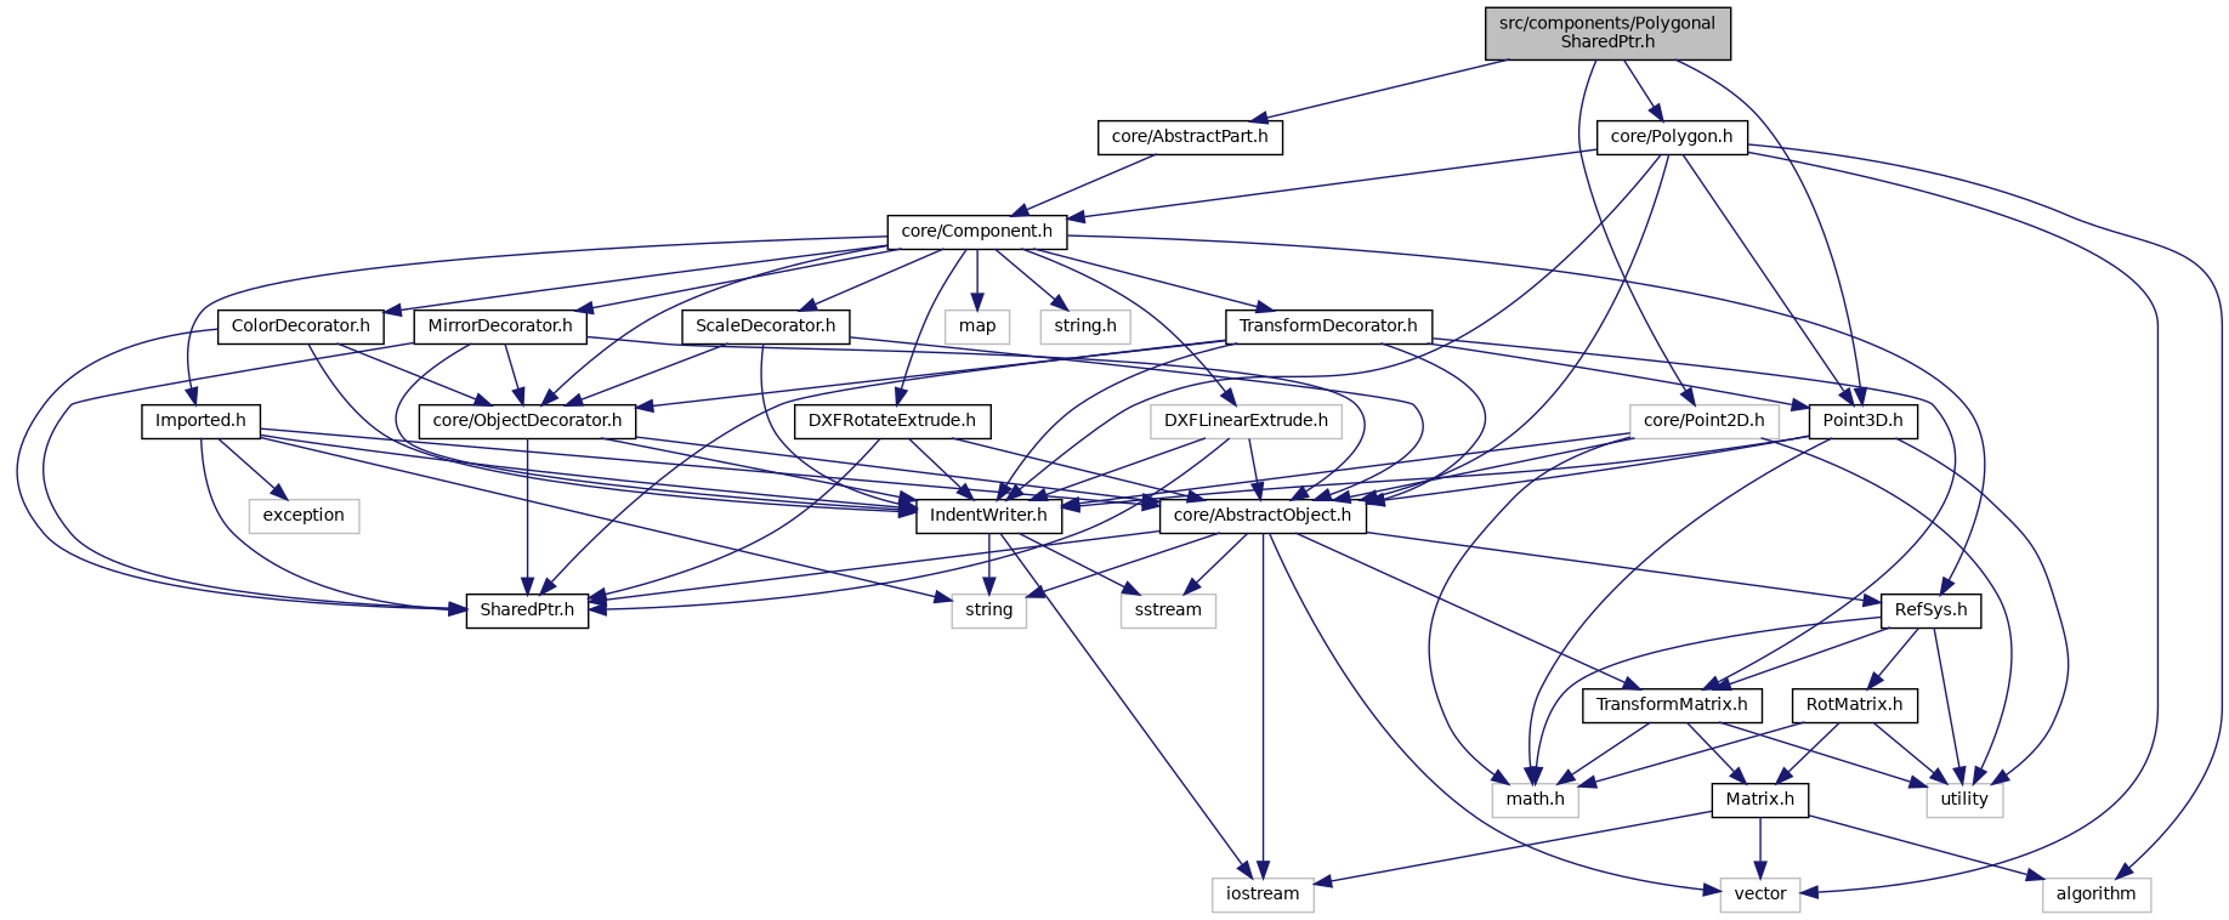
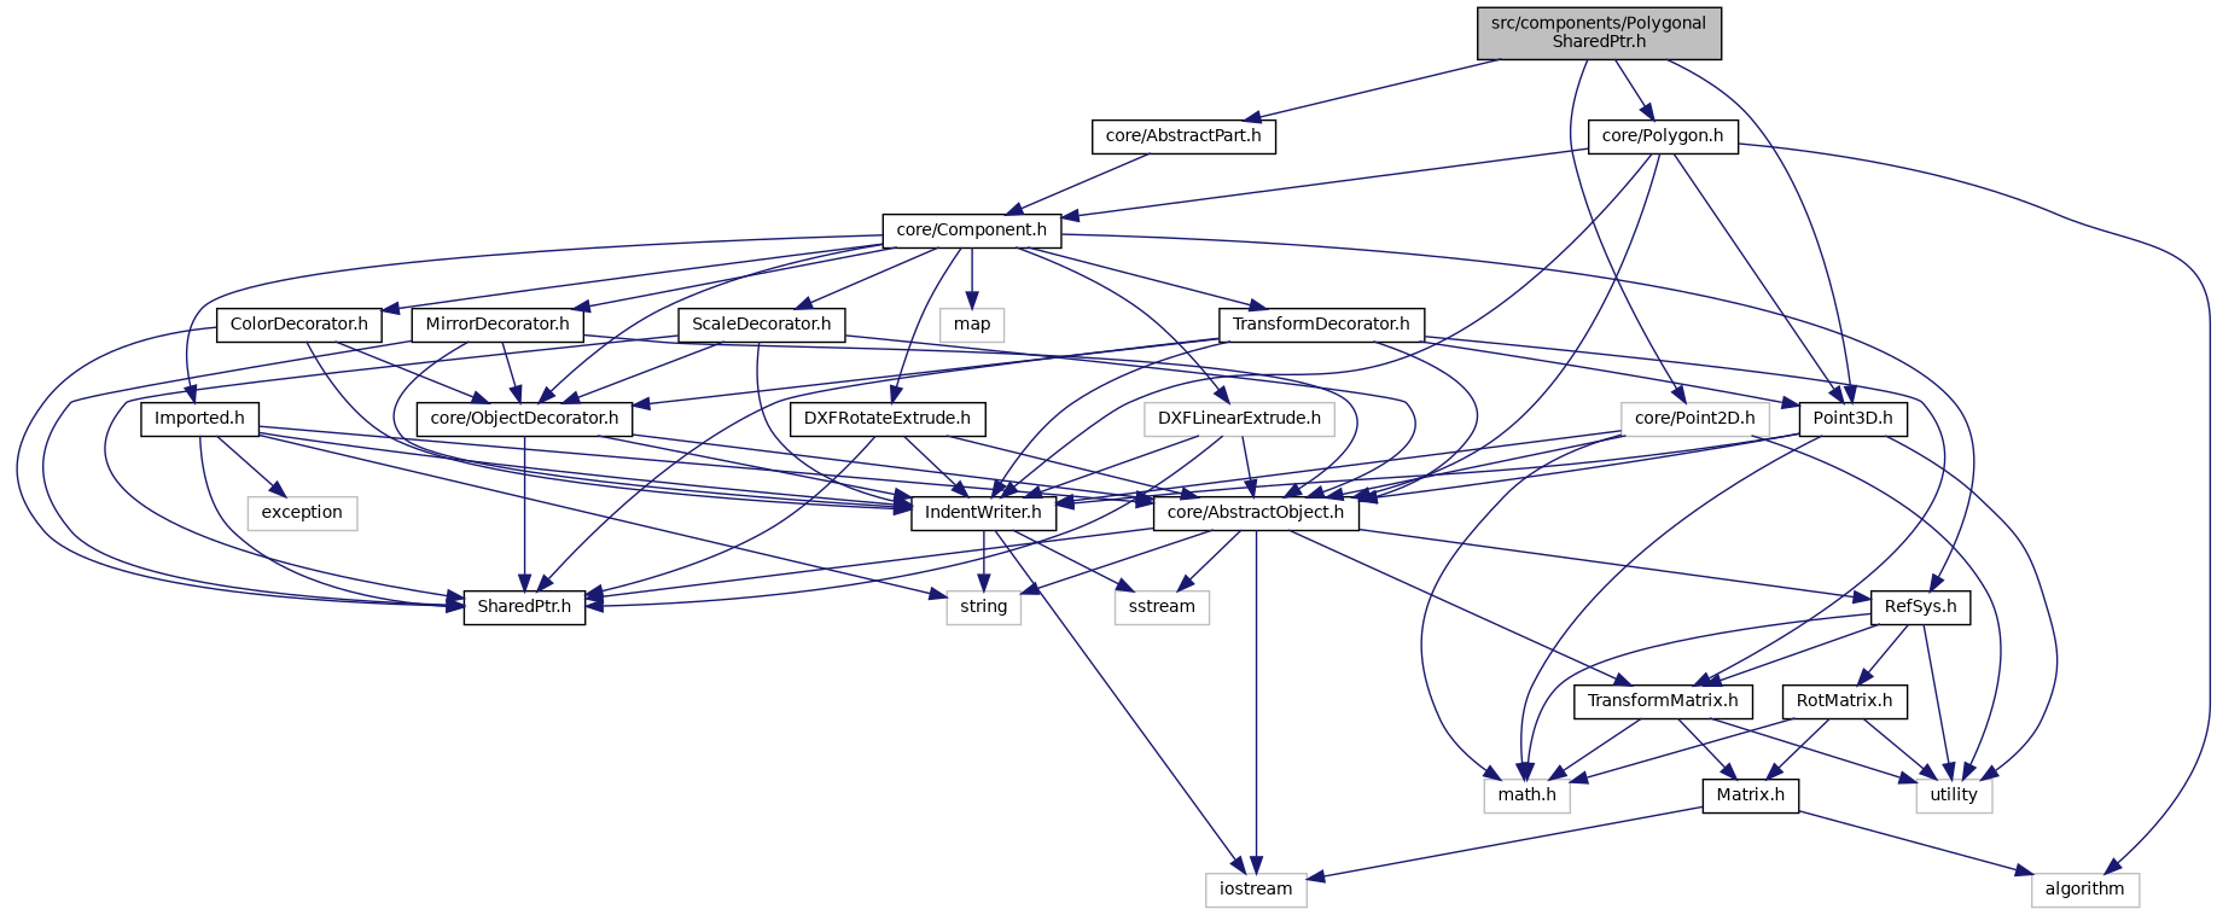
  digraph {
    fontname="DejaVu Sans"
    node [color=black fillcolor=white fontname="DejaVu Sans" fontsize=10 shape=record style=filled]
    edge [color=midnightblue fontname="DejaVu Sans" fontsize=10 labelfontname=Helvetica labelfontsize=10 style=solid]
    n1 [fillcolor=grey75 fontcolor=black height=0.2 label="src/components/Polygonal\lSharedPtr.h" width=0.4]
    n2 [height=0.2 label="core/AbstractPart.h" width=0.4]
    n3 [height=0.2 label="Point3D.h" width=0.4]
    n4 [color=grey75 height=0.2 label="core/Point2D.h" width=0.4]
    n5 [height=0.2 label="core/Polygon.h" width=0.4]
    n6 [height=0.2 label="core/Component.h" width=0.4]
    n7 [height=0.2 label="IndentWriter.h" width=0.4]
    n8 [height=0.2 label="core/AbstractObject.h" width=0.4]
    n9 [color=grey75 height=0.2 label=utility width=0.4]
    n10 [color=grey75 height=0.2 label="math.h" width=0.4]
-   n11 [color=grey75 height=0.2 label=vector width=0.4]
    n12 [color=grey75 height=0.2 label=algorithm width=0.4]
    n13 [height=0.2 label="ColorDecorator.h" width=0.4]
    n14 [height=0.2 label="core/ObjectDecorator.h" width=0.4]
    n15 [height=0.2 label="RefSys.h" width=0.4]
    n16 [color=grey75 height=0.2 label="DXFLinearExtrude.h" width=0.4]
    n17 [height=0.2 label="DXFRotateExtrude.h" width=0.4]
    n18 [height=0.2 label="Imported.h" width=0.4]
    n19 [height=0.2 label="MirrorDecorator.h" width=0.4]
    n20 [height=0.2 label="TransformDecorator.h" width=0.4]
    n21 [height=0.2 label="ScaleDecorator.h" width=0.4]
    n22 [color=grey75 height=0.2 label=map width=0.4]
-   n23 [color=grey75 height=0.2 label="string.h" width=0.4]
    n24 [height=0.2 label="SharedPtr.h" width=0.4]
    n25 [height=0.2 label="RotMatrix.h" width=0.4]
    n26 [height=0.2 label="TransformMatrix.h" width=0.4]
    n27 [height=0.2 label="Matrix.h" width=0.4]
    n28 [color=grey75 height=0.2 label=string width=0.4]
    n29 [color=grey75 height=0.2 label=exception width=0.4]
    n30 [color=grey75 height=0.2 label=iostream width=0.4]
    n31 [color=grey75 height=0.2 label=sstream width=0.4]
    n1 -> n2
    n1 -> n3
    n1 -> n4
    n1 -> n5
    n2 -> n6
    n3 -> n7
    n3 -> n8
    n3 -> n9
    n3 -> n10
    n4 -> n7
    n4 -> n8
    n4 -> n9
    n4 -> n10
    n5 -> n3
    n5 -> n6
    n5 -> n7
    n5 -> n8
-   n5 -> n11
    n5 -> n12
    n6 -> n13
    n6 -> n14
    n6 -> n15
    n6 -> n16
    n6 -> n17
    n6 -> n18
    n6 -> n19
    n6 -> n20
    n6 -> n21
    n6 -> n22
-   n6 -> n23
    n7 -> n28
    n7 -> n30
    n7 -> n31
-   n8 -> n11
    n8 -> n15
    n8 -> n24
    n8 -> n26
    n8 -> n28
    n8 -> n30
    n8 -> n31
    n13 -> n7
    n13 -> n14
    n13 -> n24
    n14 -> n7
    n14 -> n8
    n14 -> n24
    n15 -> n9
    n15 -> n10
    n15 -> n25
    n15 -> n26
    n16 -> n7
    n16 -> n8
    n16 -> n24
    n17 -> n7
    n17 -> n8
    n17 -> n24
    n18 -> n7
    n18 -> n8
    n18 -> n24
    n18 -> n28
    n18 -> n29
    n19 -> n7
    n19 -> n8
    n19 -> n14
    n19 -> n24
    n20 -> n3
    n20 -> n7
    n20 -> n8
    n20 -> n14
    n20 -> n24
    n20 -> n26
    n21 -> n7
    n21 -> n8
    n21 -> n14
+   n21 -> n24
    n25 -> n9
    n25 -> n10
    n25 -> n27
    n26 -> n9
    n26 -> n10
    n26 -> n27
-   n27 -> n11
    n27 -> n12
    n27 -> n30
  }
